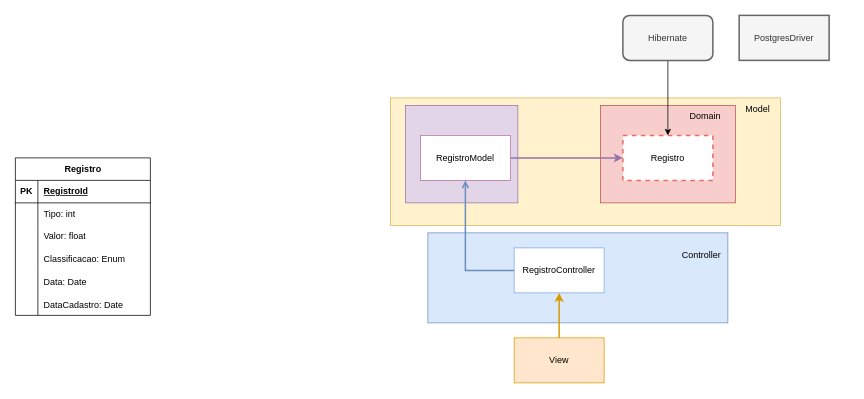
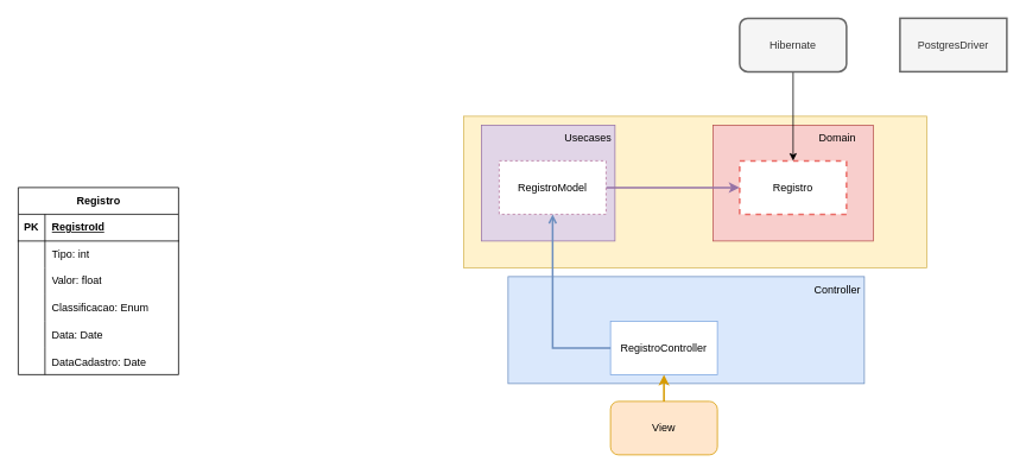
  <mxCell id="0" />
  <mxCell id="1" parent="0" />
  <mxCell id="2" value="Registro" style="shape=table;startSize=30;container=1;collapsible=1;childLayout=tableLayout;fixedRows=1;rowLines=0;fontStyle=1;align=center;resizeLast=1;html=1;" parent="1" vertex="1"><mxGeometry x="20" y="210" width="180" height="210" as="geometry" /></mxCell>
  <mxCell id="3" value="" style="shape=tableRow;horizontal=0;startSize=0;swimlaneHead=0;swimlaneBody=0;fillColor=none;collapsible=0;dropTarget=0;points=[[0,0.5],[1,0.5]];portConstraint=eastwest;top=0;left=0;right=0;bottom=1;" parent="2" vertex="1"><mxGeometry y="30" width="180" height="30" as="geometry" /></mxCell>
  <mxCell id="4" value="PK" style="shape=partialRectangle;connectable=0;fillColor=none;top=0;left=0;bottom=0;right=0;fontStyle=1;overflow=hidden;whiteSpace=wrap;html=1;" parent="3" vertex="1"><mxGeometry width="30" height="30" as="geometry"><mxRectangle width="30" height="30" as="alternateBounds" /></mxGeometry></mxCell>
  <mxCell id="5" value="RegistroId" style="shape=partialRectangle;connectable=0;fillColor=none;top=0;left=0;bottom=0;right=0;align=left;spacingLeft=6;fontStyle=5;overflow=hidden;whiteSpace=wrap;html=1;" parent="3" vertex="1"><mxGeometry x="30" width="150" height="30" as="geometry"><mxRectangle width="150" height="30" as="alternateBounds" /></mxGeometry></mxCell>
  <mxCell id="6" value="" style="shape=tableRow;horizontal=0;startSize=0;swimlaneHead=0;swimlaneBody=0;fillColor=none;collapsible=0;dropTarget=0;points=[[0,0.5],[1,0.5]];portConstraint=eastwest;top=0;left=0;right=0;bottom=0;" parent="2" vertex="1"><mxGeometry y="60" width="180" height="30" as="geometry" /></mxCell>
  <mxCell id="7" value="" style="shape=partialRectangle;connectable=0;fillColor=none;top=0;left=0;bottom=0;right=0;editable=1;overflow=hidden;whiteSpace=wrap;html=1;" parent="6" vertex="1"><mxGeometry width="30" height="30" as="geometry"><mxRectangle width="30" height="30" as="alternateBounds" /></mxGeometry></mxCell>
  <mxCell id="8" value="Tipo: int" style="shape=partialRectangle;connectable=0;fillColor=none;top=0;left=0;bottom=0;right=0;align=left;spacingLeft=6;overflow=hidden;whiteSpace=wrap;html=1;" parent="6" vertex="1"><mxGeometry x="30" width="150" height="30" as="geometry"><mxRectangle width="150" height="30" as="alternateBounds" /></mxGeometry></mxCell>
  <mxCell id="9" value="" style="shape=tableRow;horizontal=0;startSize=0;swimlaneHead=0;swimlaneBody=0;fillColor=none;collapsible=0;dropTarget=0;points=[[0,0.5],[1,0.5]];portConstraint=eastwest;top=0;left=0;right=0;bottom=0;" parent="2" vertex="1"><mxGeometry y="90" width="180" height="30" as="geometry" /></mxCell>
  <mxCell id="10" value="" style="shape=partialRectangle;connectable=0;fillColor=none;top=0;left=0;bottom=0;right=0;editable=1;overflow=hidden;whiteSpace=wrap;html=1;" parent="9" vertex="1"><mxGeometry width="30" height="30" as="geometry"><mxRectangle width="30" height="30" as="alternateBounds" /></mxGeometry></mxCell>
  <mxCell id="11" value="Valor: float" style="shape=partialRectangle;connectable=0;fillColor=none;top=0;left=0;bottom=0;right=0;align=left;spacingLeft=6;overflow=hidden;whiteSpace=wrap;html=1;" parent="9" vertex="1"><mxGeometry x="30" width="150" height="30" as="geometry"><mxRectangle width="150" height="30" as="alternateBounds" /></mxGeometry></mxCell>
  <mxCell id="12" value="" style="shape=tableRow;horizontal=0;startSize=0;swimlaneHead=0;swimlaneBody=0;fillColor=none;collapsible=0;dropTarget=0;points=[[0,0.5],[1,0.5]];portConstraint=eastwest;top=0;left=0;right=0;bottom=0;" parent="2" vertex="1"><mxGeometry y="120" width="180" height="30" as="geometry" /></mxCell>
  <mxCell id="13" value="" style="shape=partialRectangle;connectable=0;fillColor=none;top=0;left=0;bottom=0;right=0;editable=1;overflow=hidden;whiteSpace=wrap;html=1;" parent="12" vertex="1"><mxGeometry width="30" height="30" as="geometry"><mxRectangle width="30" height="30" as="alternateBounds" /></mxGeometry></mxCell>
  <mxCell id="14" value="Classificacao: Enum" style="shape=partialRectangle;connectable=0;fillColor=none;top=0;left=0;bottom=0;right=0;align=left;spacingLeft=6;overflow=hidden;whiteSpace=wrap;html=1;" parent="12" vertex="1"><mxGeometry x="30" width="150" height="30" as="geometry"><mxRectangle width="150" height="30" as="alternateBounds" /></mxGeometry></mxCell>
  <mxCell id="15" value="" style="shape=tableRow;horizontal=0;startSize=0;swimlaneHead=0;swimlaneBody=0;fillColor=none;collapsible=0;dropTarget=0;points=[[0,0.5],[1,0.5]];portConstraint=eastwest;top=0;left=0;right=0;bottom=0;" parent="2" vertex="1"><mxGeometry y="150" width="180" height="30" as="geometry" /></mxCell>
  <mxCell id="16" value="" style="shape=partialRectangle;connectable=0;fillColor=none;top=0;left=0;bottom=0;right=0;editable=1;overflow=hidden;" parent="15" vertex="1"><mxGeometry width="30" height="30" as="geometry"><mxRectangle width="30" height="30" as="alternateBounds" /></mxGeometry></mxCell>
  <mxCell id="17" value="Data: Date" style="shape=partialRectangle;connectable=0;fillColor=none;top=0;left=0;bottom=0;right=0;align=left;spacingLeft=6;overflow=hidden;" parent="15" vertex="1"><mxGeometry x="30" width="150" height="30" as="geometry"><mxRectangle width="150" height="30" as="alternateBounds" /></mxGeometry></mxCell>
  <mxCell id="18" value="" style="shape=tableRow;horizontal=0;startSize=0;swimlaneHead=0;swimlaneBody=0;fillColor=none;collapsible=0;dropTarget=0;points=[[0,0.5],[1,0.5]];portConstraint=eastwest;top=0;left=0;right=0;bottom=0;" parent="2" vertex="1"><mxGeometry y="180" width="180" height="30" as="geometry" /></mxCell>
  <mxCell id="19" value="" style="shape=partialRectangle;connectable=0;fillColor=none;top=0;left=0;bottom=0;right=0;editable=1;overflow=hidden;" parent="18" vertex="1"><mxGeometry width="30" height="30" as="geometry"><mxRectangle width="30" height="30" as="alternateBounds" /></mxGeometry></mxCell>
  <mxCell id="20" value="DataCadastro: Date" style="shape=partialRectangle;connectable=0;fillColor=none;top=0;left=0;bottom=0;right=0;align=left;spacingLeft=6;overflow=hidden;" parent="18" vertex="1"><mxGeometry x="30" width="150" height="30" as="geometry"><mxRectangle width="150" height="30" as="alternateBounds" /></mxGeometry></mxCell>
  <mxCell id="21" value="" style="rounded=0;whiteSpace=wrap;html=1;fillColor=#fff2cc;strokeColor=#d6b656;" parent="1" vertex="1"><mxGeometry x="520" y="130" width="520" height="170" as="geometry" /></mxCell>
- <mxCell id="22" value="Model" style="text;html=1;align=center;verticalAlign=middle;whiteSpace=wrap;rounded=0;" parent="1" vertex="1"><mxGeometry x="980" y="130" width="60" height="30" as="geometry" /></mxCell>
  <mxCell id="23" value="" style="rounded=0;whiteSpace=wrap;html=1;fillColor=#f8cecc;strokeColor=#b85450;" parent="1" vertex="1"><mxGeometry x="800" y="140" width="180" height="130" as="geometry" /></mxCell>
  <mxCell id="24" value="Registro" style="rounded=0;whiteSpace=wrap;html=1;dashed=1;strokeColor=#EA6B66;strokeWidth=2;" parent="1" vertex="1"><mxGeometry x="830" y="180" width="120" height="60" as="geometry" /></mxCell>
  <mxCell id="25" value="Domain" style="text;html=1;align=center;verticalAlign=middle;whiteSpace=wrap;rounded=0;" parent="1" vertex="1"><mxGeometry x="910" y="140" width="60" height="30" as="geometry" /></mxCell>
  <mxCell id="26" value="" style="rounded=0;whiteSpace=wrap;html=1;fillColor=#dae8fc;strokeColor=#6c8ebf;" parent="1" vertex="1"><mxGeometry x="570" y="310" width="400" height="120" as="geometry" /></mxCell>
- <mxCell id="27" value="Controller" style="text;html=1;align=center;verticalAlign=middle;whiteSpace=wrap;rounded=0;" parent="1" vertex="1"><mxGeometry x="905" y="325" width="60" height="30" as="geometry" /></mxCell>
- <mxCell id="28" value="PostgresDriver" style="rounded=0;whiteSpace=wrap;html=1;fillColor=#f5f5f5;fontColor=#333333;strokeColor=#666666;strokeWidth=2;" parent="1" vertex="1"><mxGeometry x="985" y="20" width="120" height="60" as="geometry" /></mxCell>
- <mxCell id="29" value="RegistroController" style="rounded=0;whiteSpace=wrap;html=1;strokeColor=#7EA6E0;" parent="1" vertex="1"><mxGeometry x="685" y="330" width="120" height="60" as="geometry" /></mxCell>
+ <mxCell id="27" value="Controller" style="text;html=1;align=center;verticalAlign=middle;whiteSpace=wrap;rounded=0;" parent="1" vertex="1"><mxGeometry x="910" y="310" width="60" height="30" as="geometry" /></mxCell>
+ <mxCell id="28" value="PostgresDriver" style="rounded=0;whiteSpace=wrap;html=1;fillColor=#f5f5f5;fontColor=#333333;strokeColor=#666666;strokeWidth=2;" parent="1" vertex="1"><mxGeometry x="1010" y="20" width="120" height="60" as="geometry" /></mxCell>
+ <mxCell id="29" value="RegistroController" style="rounded=0;whiteSpace=wrap;html=1;strokeColor=#7EA6E0;" parent="1" vertex="1"><mxGeometry x="685" y="360" width="120" height="60" as="geometry" /></mxCell>
  <mxCell id="30" style="edgeStyle=orthogonalEdgeStyle;rounded=0;orthogonalLoop=1;jettySize=auto;html=1;entryX=0.5;entryY=1;entryDx=0;entryDy=0;strokeColor=#d79b00;fillColor=#ffe6cc;strokeWidth=2;" parent="1" source="31" target="29" edge="1"><mxGeometry relative="1" as="geometry" /></mxCell>
- <mxCell id="31" value="View" style="rounded=0;whiteSpace=wrap;html=1;fillColor=#ffe6cc;strokeColor=#d79b00;" parent="1" vertex="1"><mxGeometry x="685" y="450" width="120" height="60" as="geometry" /></mxCell>
+ <mxCell id="31" value="View" style="whiteSpace=wrap;html=1;fillColor=#ffe6cc;strokeColor=#d79b00;rounded=1;" parent="1" vertex="1"><mxGeometry x="685" y="450" width="120" height="60" as="geometry" /></mxCell>
  <mxCell id="32" value="" style="rounded=0;whiteSpace=wrap;html=1;strokeColor=#9673a6;fillColor=#e1d5e7;" parent="1" vertex="1"><mxGeometry x="540" y="140" width="150" height="130" as="geometry" /></mxCell>
+ <mxCell id="33" value="Usecases" style="text;html=1;align=center;verticalAlign=middle;whiteSpace=wrap;rounded=0;" parent="1" vertex="1"><mxGeometry x="630" y="140" width="60" height="30" as="geometry" /></mxCell>
  <mxCell id="34" style="edgeStyle=orthogonalEdgeStyle;rounded=0;orthogonalLoop=1;jettySize=auto;html=1;entryX=0;entryY=0.5;entryDx=0;entryDy=0;strokeWidth=2;fillColor=#e1d5e7;strokeColor=#9673a6;" edge="1" parent="1" source="35" target="24"><mxGeometry relative="1" as="geometry" /></mxCell>
- <mxCell id="35" value="RegistroModel" style="rounded=0;whiteSpace=wrap;html=1;strokeColor=#B5739D;" parent="1" vertex="1"><mxGeometry x="560" y="180" width="120" height="60" as="geometry" /></mxCell>
+ <mxCell id="35" value="RegistroModel" style="rounded=0;whiteSpace=wrap;html=1;strokeColor=#B5739D;dashed=1;" parent="1" vertex="1"><mxGeometry x="560" y="180" width="120" height="60" as="geometry" /></mxCell>
  <mxCell id="36" style="edgeStyle=orthogonalEdgeStyle;rounded=0;orthogonalLoop=1;jettySize=auto;html=1;entryX=0.5;entryY=0;entryDx=0;entryDy=0;" edge="1" parent="1" source="37" target="24"><mxGeometry relative="1" as="geometry" /></mxCell>
  <mxCell id="37" value="Hibernate" style="whiteSpace=wrap;html=1;fillColor=#f5f5f5;fontColor=#333333;strokeColor=#666666;strokeWidth=2;rounded=1;" vertex="1" parent="1"><mxGeometry x="830" y="20" width="120" height="60" as="geometry" /></mxCell>
  <mxCell id="38" style="edgeStyle=orthogonalEdgeStyle;rounded=0;orthogonalLoop=1;jettySize=auto;html=1;entryX=0.5;entryY=1;entryDx=0;entryDy=0;strokeWidth=2;fillColor=#dae8fc;strokeColor=#6c8ebf;endArrow=open;" edge="1" parent="1" source="29" target="35"><mxGeometry relative="1" as="geometry" /></mxCell>
